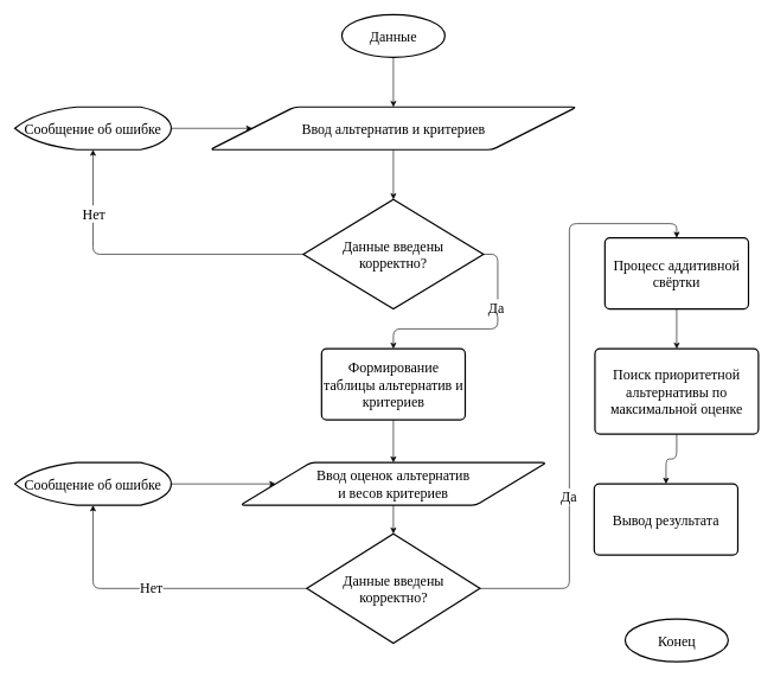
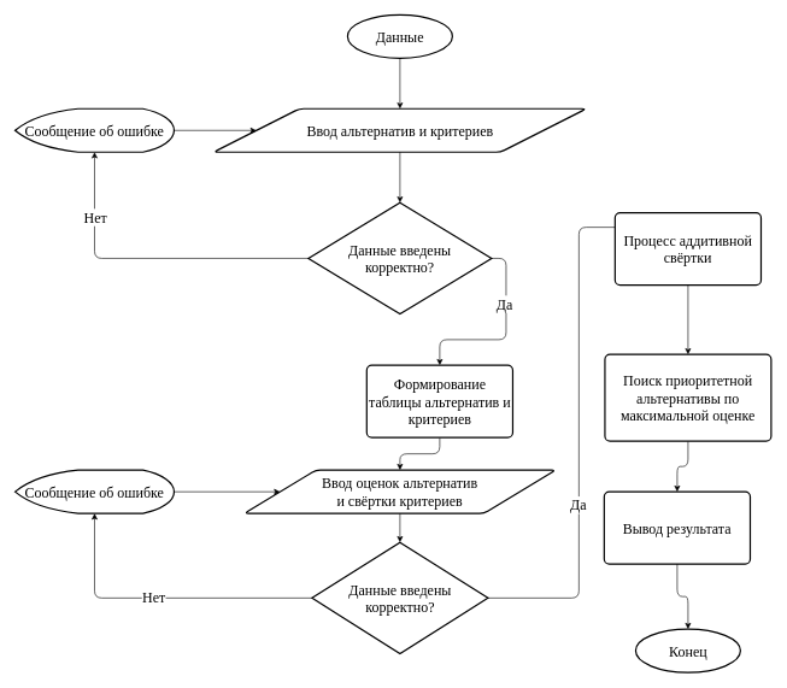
  <mxCell id="0" />
  <mxCell id="1" parent="0" />
  <mxCell id="2" value="" style="edgeStyle=orthogonalEdgeStyle;rounded=1;orthogonalLoop=1;jettySize=auto;entryX=0.5;entryY=0;entryDx=0;entryDy=0;html=1;fontFamily=Verdana;fontSize=20;" parent="1" source="3" target="4" edge="1"><mxGeometry relative="1" as="geometry" /></mxCell>
  <mxCell id="3" value="Данные" style="strokeWidth=2;shape=mxgraph.flowchart.start_1;rounded=1;whiteSpace=wrap;html=1;fontFamily=Verdana;fontSize=20;" parent="1" vertex="1"><mxGeometry x="480" y="20" width="145" height="60" as="geometry" /></mxCell>
  <mxCell id="4" value="Ввод альтернатив и критериев" style="shape=parallelogram;strokeWidth=2;perimeter=parallelogramPerimeter;rounded=1;arcSize=12;size=0.23;whiteSpace=wrap;html=1;fontFamily=Verdana;fontSize=20;" parent="1" vertex="1"><mxGeometry x="294.68" y="150" width="515.63" height="60" as="geometry" /></mxCell>
  <mxCell id="5" value="" style="edgeStyle=orthogonalEdgeStyle;rounded=1;orthogonalLoop=1;jettySize=auto;exitX=1;exitY=0.5;exitDx=0;exitDy=0;exitPerimeter=0;entryX=0;entryY=0.5;entryDx=0;entryDy=0;html=1;fontFamily=Verdana;fontSize=20;" parent="1" source="6" target="4" edge="1"><mxGeometry relative="1" as="geometry" /></mxCell>
  <mxCell id="6" value="Сообщение об ошибке" style="strokeWidth=2;shape=mxgraph.flowchart.display;rounded=1;whiteSpace=wrap;html=1;fontFamily=Verdana;fontSize=20;" parent="1" vertex="1"><mxGeometry x="20" y="150" width="220" height="60" as="geometry" /></mxCell>
  <mxCell id="7" value="" style="edgeStyle=orthogonalEdgeStyle;rounded=1;orthogonalLoop=1;jettySize=auto;exitX=1;exitY=0.5;exitDx=0;exitDy=0;exitPerimeter=0;entryX=0.5;entryY=0;entryDx=0;entryDy=0;html=1;fontFamily=Verdana;fontSize=20;" parent="1" source="9" target="14" edge="1"><mxGeometry relative="1" as="geometry" /></mxCell>
  <mxCell id="8" value="Да" style="edgeLabel;align=center;verticalAlign=middle;resizable=0;points=[];rounded=1;html=1;fontFamily=Verdana;fontSize=20;" parent="7" vertex="1" connectable="0"><mxGeometry x="-0.364" y="-3" relative="1" as="geometry"><mxPoint as="offset" /></mxGeometry></mxCell>
  <mxCell id="9" value="Данные введены&lt;div&gt;корректно?&lt;/div&gt;" style="strokeWidth=2;shape=mxgraph.flowchart.decision;rounded=1;whiteSpace=wrap;html=1;fontFamily=Verdana;fontSize=20;" parent="1" vertex="1"><mxGeometry x="425.75" y="280" width="253.49" height="154" as="geometry" /></mxCell>
  <mxCell id="10" value="" style="edgeStyle=orthogonalEdgeStyle;rounded=1;orthogonalLoop=1;jettySize=auto;entryX=0.5;entryY=0;entryDx=0;entryDy=0;entryPerimeter=0;html=1;fontFamily=Verdana;fontSize=20;" parent="1" source="4" target="9" edge="1"><mxGeometry relative="1" as="geometry" /></mxCell>
  <mxCell id="11" value="" style="edgeStyle=orthogonalEdgeStyle;rounded=1;orthogonalLoop=1;jettySize=auto;exitX=0;exitY=0.5;exitDx=0;exitDy=0;exitPerimeter=0;entryX=0.5;entryY=1;entryDx=0;entryDy=0;entryPerimeter=0;html=1;fontFamily=Verdana;fontSize=20;" parent="1" source="9" target="6" edge="1"><mxGeometry relative="1" as="geometry" /></mxCell>
  <mxCell id="12" value="Нет" style="edgeLabel;align=center;verticalAlign=middle;resizable=0;points=[];rounded=1;html=1;fontFamily=Verdana;fontSize=20;" parent="11" vertex="1" connectable="0"><mxGeometry x="0.408" y="2" relative="1" as="geometry"><mxPoint x="2" y="-41" as="offset" /></mxGeometry></mxCell>
  <mxCell id="13" value="" style="edgeStyle=orthogonalEdgeStyle;rounded=1;orthogonalLoop=1;jettySize=auto;exitX=0.5;exitY=1;exitDx=0;exitDy=0;entryX=0.5;entryY=0;entryDx=0;entryDy=0;html=1;fontFamily=Verdana;fontSize=20;" parent="1" source="14" target="15" edge="1"><mxGeometry relative="1" as="geometry" /></mxCell>
- <mxCell id="14" value="Формирование таблицы альтернатив и критериев" style="rounded=1;absoluteArcSize=1;arcSize=14;strokeWidth=2;whiteSpace=wrap;html=1;fontFamily=Verdana;fontSize=20;" parent="1" vertex="1"><mxGeometry x="451.5" y="490" width="202" height="100" as="geometry" /></mxCell>
- <mxCell id="15" value="Ввод оценок альтернатив&lt;div&gt;и весов критериев&lt;/div&gt;" style="shape=parallelogram;strokeWidth=2;perimeter=parallelogramPerimeter;rounded=1;arcSize=12;size=0.23;whiteSpace=wrap;html=1;fontFamily=Verdana;fontSize=20;" parent="1" vertex="1"><mxGeometry x="337.18" y="650" width="430.63" height="60" as="geometry" /></mxCell>
+ <mxCell id="14" value="Формирование таблицы альтернатив и критериев" style="rounded=1;absoluteArcSize=1;arcSize=14;strokeWidth=2;whiteSpace=wrap;html=1;fontFamily=Verdana;fontSize=20;" parent="1" vertex="1"><mxGeometry x="506.5" y="505" width="202" height="100" as="geometry" /></mxCell>
+ <mxCell id="15" value="Ввод оценок альтернатив&lt;div&gt;и свёртки критериев&lt;/div&gt;" style="shape=parallelogram;strokeWidth=2;perimeter=parallelogramPerimeter;rounded=1;arcSize=12;size=0.23;whiteSpace=wrap;html=1;fontFamily=Verdana;fontSize=20;" parent="1" vertex="1"><mxGeometry x="337.18" y="650" width="430.63" height="60" as="geometry" /></mxCell>
  <mxCell id="16" style="edgeStyle=orthogonalEdgeStyle;rounded=1;orthogonalLoop=1;jettySize=auto;html=1;exitX=1;exitY=0.5;exitDx=0;exitDy=0;exitPerimeter=0;entryX=0.5;entryY=0;entryDx=0;entryDy=0;fontSize=20;fontFamily=Verdana;" parent="1" source="18" target="25" edge="1"><mxGeometry relative="1" as="geometry"><Array as="points"><mxPoint x="800" y="827" /><mxPoint x="800" y="314" /><mxPoint x="951" y="314" /></Array></mxGeometry></mxCell>
  <mxCell id="17" value="Да" style="edgeLabel;html=1;align=center;verticalAlign=middle;resizable=0;points=[];rounded=1;fontSize=20;fontFamily=Verdana;" parent="16" vertex="1" connectable="0"><mxGeometry x="-0.371" y="2" relative="1" as="geometry"><mxPoint as="offset" /></mxGeometry></mxCell>
  <mxCell id="18" value="Данные введены&lt;div&gt;корректно?&lt;/div&gt;" style="strokeWidth=2;shape=mxgraph.flowchart.decision;rounded=1;whiteSpace=wrap;html=1;fontFamily=Verdana;fontSize=20;" parent="1" vertex="1"><mxGeometry x="430.74" y="750" width="243.51" height="154" as="geometry" /></mxCell>
  <mxCell id="19" style="edgeStyle=orthogonalEdgeStyle;rounded=1;orthogonalLoop=1;jettySize=auto;html=1;exitX=0.5;exitY=1;exitDx=0;exitDy=0;entryX=0.5;entryY=0;entryDx=0;entryDy=0;entryPerimeter=0;fontSize=20;fontFamily=Verdana;" parent="1" source="15" target="18" edge="1"><mxGeometry relative="1" as="geometry" /></mxCell>
  <mxCell id="20" style="edgeStyle=orthogonalEdgeStyle;rounded=1;orthogonalLoop=1;jettySize=auto;html=1;exitX=1;exitY=0.5;exitDx=0;exitDy=0;exitPerimeter=0;fontSize=20;fontFamily=Verdana;" parent="1" source="21" target="15" edge="1"><mxGeometry relative="1" as="geometry" /></mxCell>
  <mxCell id="21" value="Сообщение об ошибке" style="strokeWidth=2;shape=mxgraph.flowchart.display;rounded=1;whiteSpace=wrap;html=1;fontFamily=Verdana;fontSize=20;" parent="1" vertex="1"><mxGeometry x="20" y="650" width="220" height="60" as="geometry" /></mxCell>
  <mxCell id="22" style="edgeStyle=orthogonalEdgeStyle;rounded=1;orthogonalLoop=1;jettySize=auto;html=1;exitX=0;exitY=0.5;exitDx=0;exitDy=0;exitPerimeter=0;entryX=0.5;entryY=1;entryDx=0;entryDy=0;entryPerimeter=0;fontSize=20;fontFamily=Verdana;" parent="1" source="18" target="21" edge="1"><mxGeometry relative="1" as="geometry" /></mxCell>
  <mxCell id="23" value="Нет" style="edgeLabel;html=1;align=center;verticalAlign=middle;resizable=0;points=[];rounded=1;fontSize=20;fontFamily=Verdana;" parent="22" vertex="1" connectable="0"><mxGeometry x="0.05" y="-3" relative="1" as="geometry"><mxPoint as="offset" /></mxGeometry></mxCell>
  <mxCell id="24" style="edgeStyle=orthogonalEdgeStyle;rounded=1;orthogonalLoop=1;jettySize=auto;html=1;exitX=0.5;exitY=1;exitDx=0;exitDy=0;entryX=0.5;entryY=0;entryDx=0;entryDy=0;fontSize=20;fontFamily=Verdana;" parent="1" source="25" target="27" edge="1"><mxGeometry relative="1" as="geometry" /></mxCell>
- <mxCell id="25" value="Процесс аддитивной свёртки" style="rounded=1;absoluteArcSize=1;arcSize=14;strokeWidth=2;whiteSpace=wrap;html=1;fontFamily=Verdana;fontSize=20;" parent="1" vertex="1"><mxGeometry x="850" y="334" width="202" height="100" as="geometry" /></mxCell>
+ <mxCell id="25" value="Процесс аддитивной свёртки" style="rounded=1;absoluteArcSize=1;arcSize=14;strokeWidth=2;whiteSpace=wrap;html=1;fontFamily=Verdana;fontSize=20;" parent="1" vertex="1"><mxGeometry x="850" y="294" width="202" height="100" as="geometry" /></mxCell>
  <mxCell id="26" style="edgeStyle=orthogonalEdgeStyle;rounded=1;orthogonalLoop=1;jettySize=auto;html=1;exitX=0.5;exitY=1;exitDx=0;exitDy=0;entryX=0.5;entryY=0;entryDx=0;entryDy=0;fontSize=20;fontFamily=Verdana;" parent="1" source="27" target="28" edge="1"><mxGeometry relative="1" as="geometry" /></mxCell>
  <mxCell id="27" value="Поиск приоритетной альтернативы по максимальной оценке" style="rounded=1;absoluteArcSize=1;arcSize=14;strokeWidth=2;whiteSpace=wrap;html=1;fontFamily=Verdana;fontSize=20;" parent="1" vertex="1"><mxGeometry x="836" y="490" width="230" height="120" as="geometry" /></mxCell>
  <mxCell id="28" value="Вывод результата" style="rounded=1;absoluteArcSize=1;arcSize=14;strokeWidth=2;whiteSpace=wrap;html=1;fontFamily=Verdana;fontSize=20;" parent="1" vertex="1"><mxGeometry x="835" y="680" width="202" height="100" as="geometry" /></mxCell>
  <mxCell id="29" value="Конец" style="strokeWidth=2;shape=mxgraph.flowchart.start_1;rounded=1;whiteSpace=wrap;html=1;fontFamily=Verdana;fontSize=20;" parent="1" vertex="1"><mxGeometry x="878.5" y="870" width="145" height="60" as="geometry" /></mxCell>
+ <mxCell id="30" style="edgeStyle=orthogonalEdgeStyle;rounded=1;orthogonalLoop=1;jettySize=auto;html=1;exitX=0.5;exitY=1;exitDx=0;exitDy=0;entryX=0.5;entryY=0;entryDx=0;entryDy=0;entryPerimeter=0;fontSize=20;fontFamily=Verdana;" parent="1" source="28" target="29" edge="1"><mxGeometry relative="1" as="geometry" /></mxCell>
